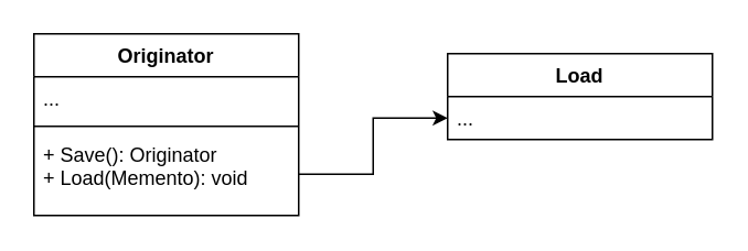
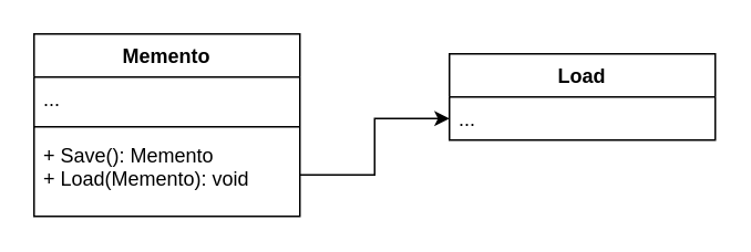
  <mxCell id="0" />
  <mxCell id="1" parent="0" />
- <mxCell id="2" value="Originator" style="swimlane;fontStyle=1;align=center;verticalAlign=top;childLayout=stackLayout;horizontal=1;startSize=26;horizontalStack=0;resizeParent=1;resizeParentMax=0;resizeLast=0;collapsible=1;marginBottom=0;" vertex="1" parent="1"><mxGeometry x="20" y="20" width="160" height="110" as="geometry" /></mxCell>
+ <mxCell id="2" value="Memento" style="swimlane;fontStyle=1;align=center;verticalAlign=top;childLayout=stackLayout;horizontal=1;startSize=26;horizontalStack=0;resizeParent=1;resizeParentMax=0;resizeLast=0;collapsible=1;marginBottom=0;" vertex="1" parent="1"><mxGeometry x="20" y="20" width="160" height="110" as="geometry" /></mxCell>
  <mxCell id="3" value="..." style="text;strokeColor=none;fillColor=none;align=left;verticalAlign=top;spacingLeft=4;spacingRight=4;overflow=hidden;rotatable=0;points=[[0,0.5],[1,0.5]];portConstraint=eastwest;" vertex="1" parent="2"><mxGeometry y="26" width="160" height="26" as="geometry" /></mxCell>
  <mxCell id="4" value="" style="line;strokeWidth=1;fillColor=none;align=left;verticalAlign=middle;spacingTop=-1;spacingLeft=3;spacingRight=3;rotatable=0;labelPosition=right;points=[];portConstraint=eastwest;" vertex="1" parent="2"><mxGeometry y="52" width="160" height="8" as="geometry" /></mxCell>
- <mxCell id="5" value="+ Save(): Originator&#10;+ Load(Memento): void" style="text;strokeColor=none;fillColor=none;align=left;verticalAlign=top;spacingLeft=4;spacingRight=4;overflow=hidden;rotatable=0;points=[[0,0.5],[1,0.5]];portConstraint=eastwest;" vertex="1" parent="2"><mxGeometry y="60" width="160" height="50" as="geometry" /></mxCell>
+ <mxCell id="5" value="+ Save(): Memento&#10;+ Load(Memento): void" style="text;strokeColor=none;fillColor=none;align=left;verticalAlign=top;spacingLeft=4;spacingRight=4;overflow=hidden;rotatable=0;points=[[0,0.5],[1,0.5]];portConstraint=eastwest;" vertex="1" parent="2"><mxGeometry y="60" width="160" height="50" as="geometry" /></mxCell>
  <mxCell id="6" value="Load" style="swimlane;fontStyle=1;align=center;verticalAlign=top;childLayout=stackLayout;horizontal=1;startSize=26;horizontalStack=0;resizeParent=1;resizeParentMax=0;resizeLast=0;collapsible=1;marginBottom=0;" vertex="1" parent="1"><mxGeometry x="270" y="32" width="160" height="52" as="geometry" /></mxCell>
  <mxCell id="7" value="..." style="text;strokeColor=none;fillColor=none;align=left;verticalAlign=top;spacingLeft=4;spacingRight=4;overflow=hidden;rotatable=0;points=[[0,0.5],[1,0.5]];portConstraint=eastwest;" vertex="1" parent="6"><mxGeometry y="26" width="160" height="26" as="geometry" /></mxCell>
  <mxCell id="8" style="edgeStyle=orthogonalEdgeStyle;rounded=0;orthogonalLoop=1;jettySize=auto;html=1;exitX=1;exitY=0.5;exitDx=0;exitDy=0;entryX=0;entryY=0.5;entryDx=0;entryDy=0;" edge="1" parent="1" source="5" target="7"><mxGeometry relative="1" as="geometry" /></mxCell>
